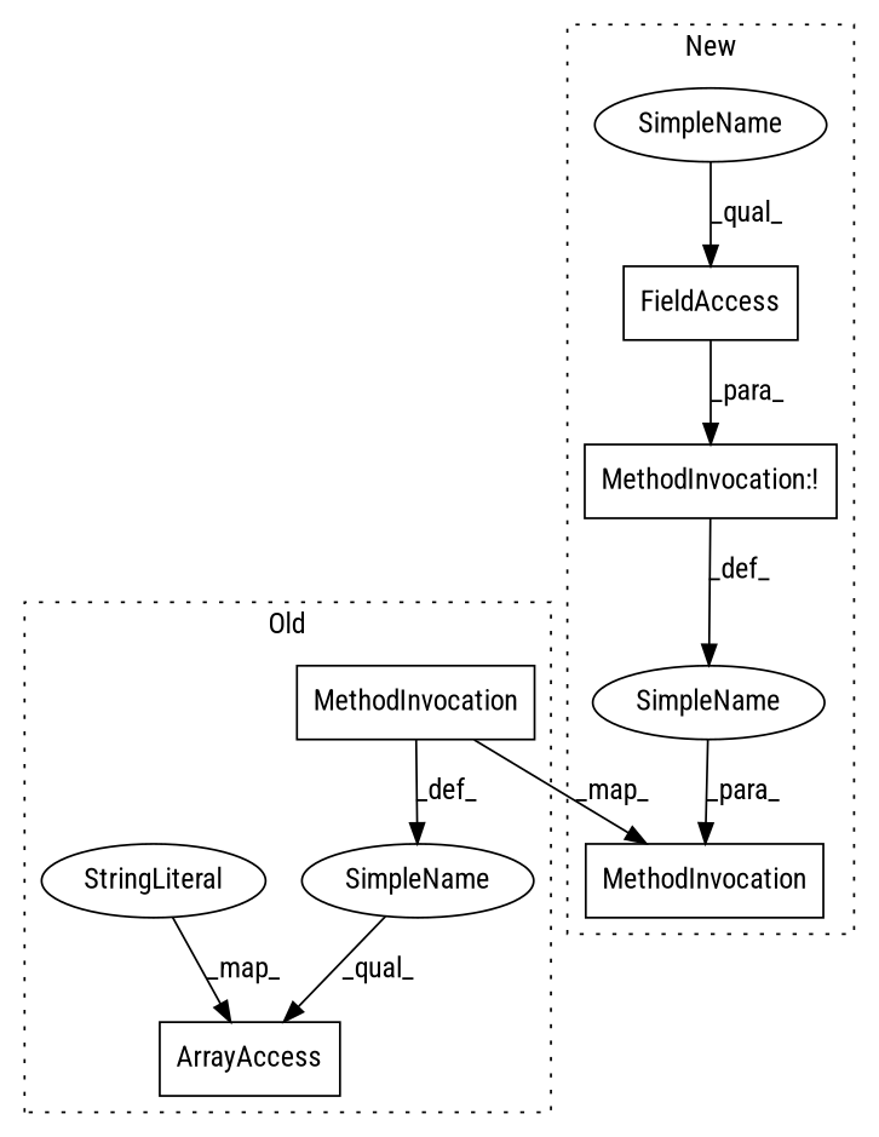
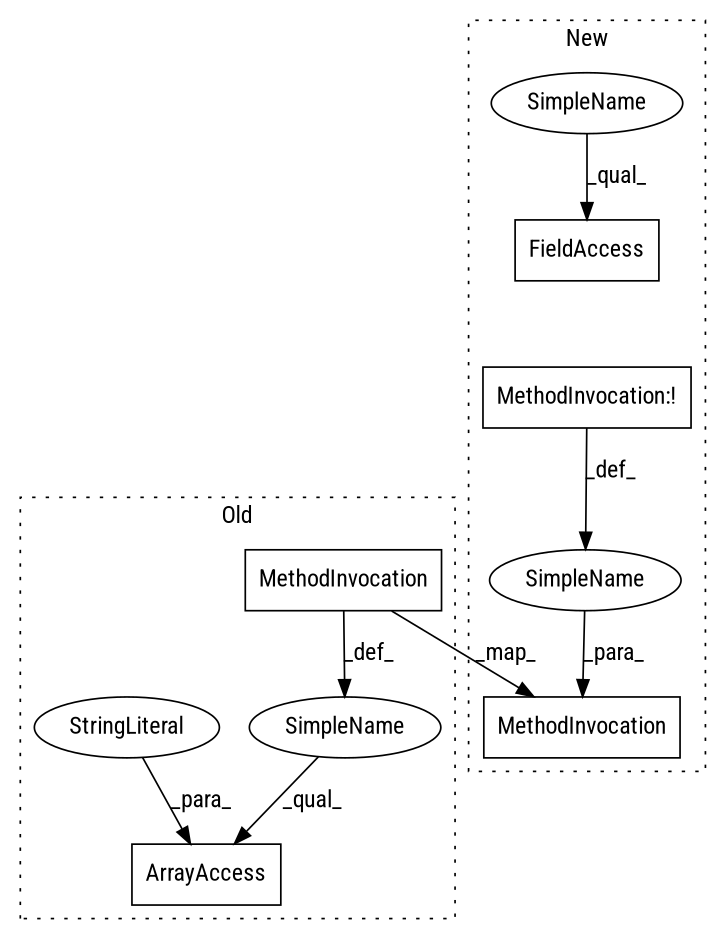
  digraph {
    fontname="Roboto Condensed"
    node [a=42 fontname="Roboto Condensed" s=2055 shape=box]
    edge [fontname="Roboto Condensed"]
    n1 [a=2 l="35,1" label=ArrayAccess s="2020,2074"]
    n2 [a=32 l="13,1" label=MethodInvocation s="2027,2053"]
    n3 [label=SimpleName shape=ellipse s=""]
    n4 [a=45 l=19 label=StringLiteral shape=ellipse]
    n5 [a=22 l=12 label=FieldAccess]
    n6 [a=32 l="13,1" label=MethodInvocation s="2027,2067"]
    n7 [l=4 label=SimpleName shape=ellipse]
    n8 [label=SimpleName shape=ellipse s=""]
    n9 [a=38 l=1 label="MethodInvocation:!" s=2054]
    subgraph cluster_1 {
      label=Old
      style=dotted
      n1
      n2
      n3
      n4
    }
    subgraph cluster_2 {
      label=New
      style=dotted
      n5
      n6
      n7
      n8
      n9
    }
    n2 -> n3 [label=_def_]
    n2 -> n6 [label=_map_]
    n3 -> n1 [label=_qual_]
-   n4 -> n1 [label=_map_]
-   n5 -> n9 [label=_para_]
+   n4 -> n1 [label=_para_]
    n7 -> n5 [label=_qual_]
    n8 -> n6 [label=_para_]
    n9 -> n8 [label=_def_]
  }
